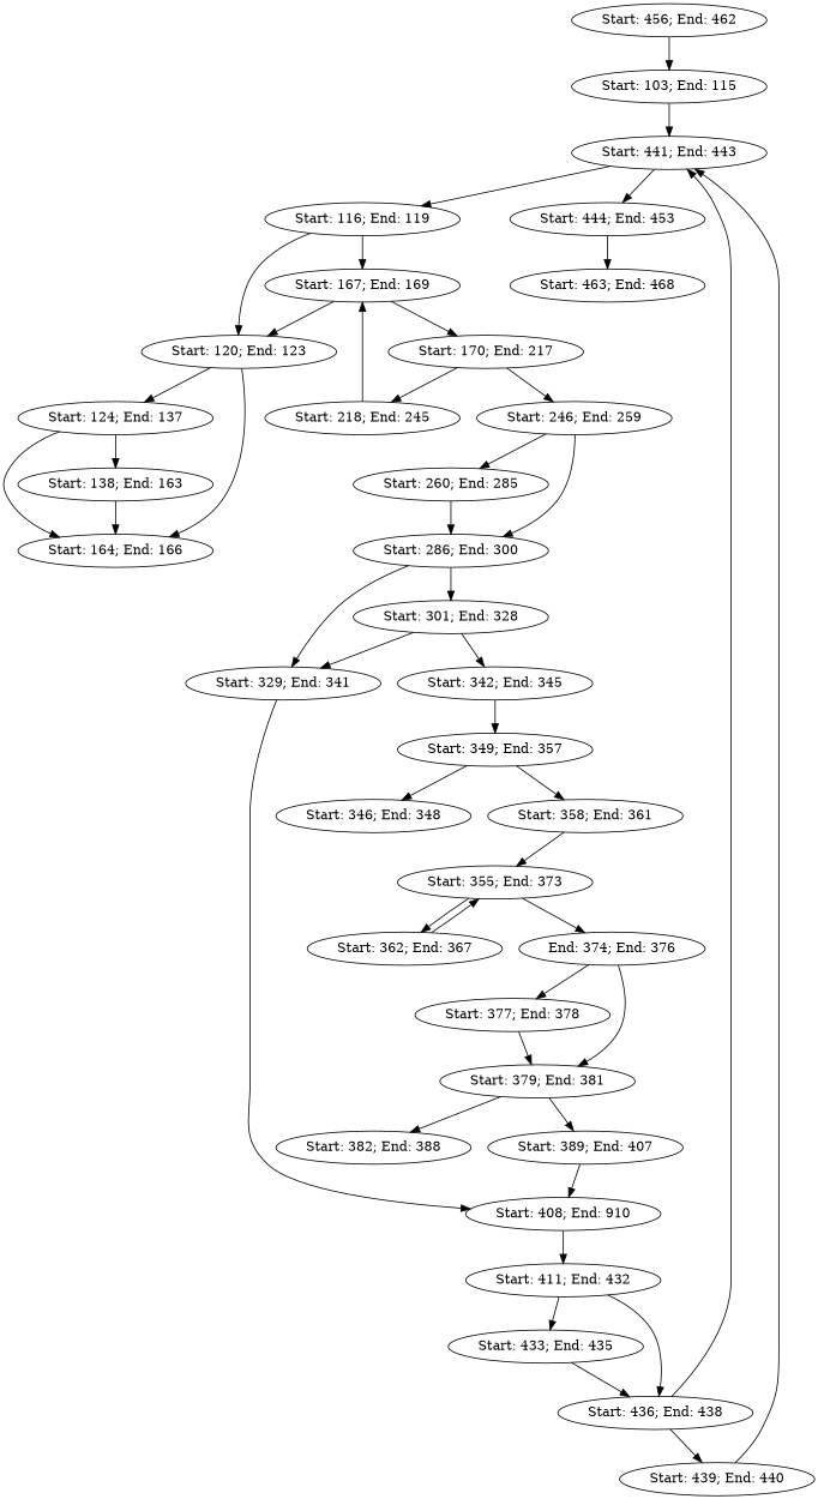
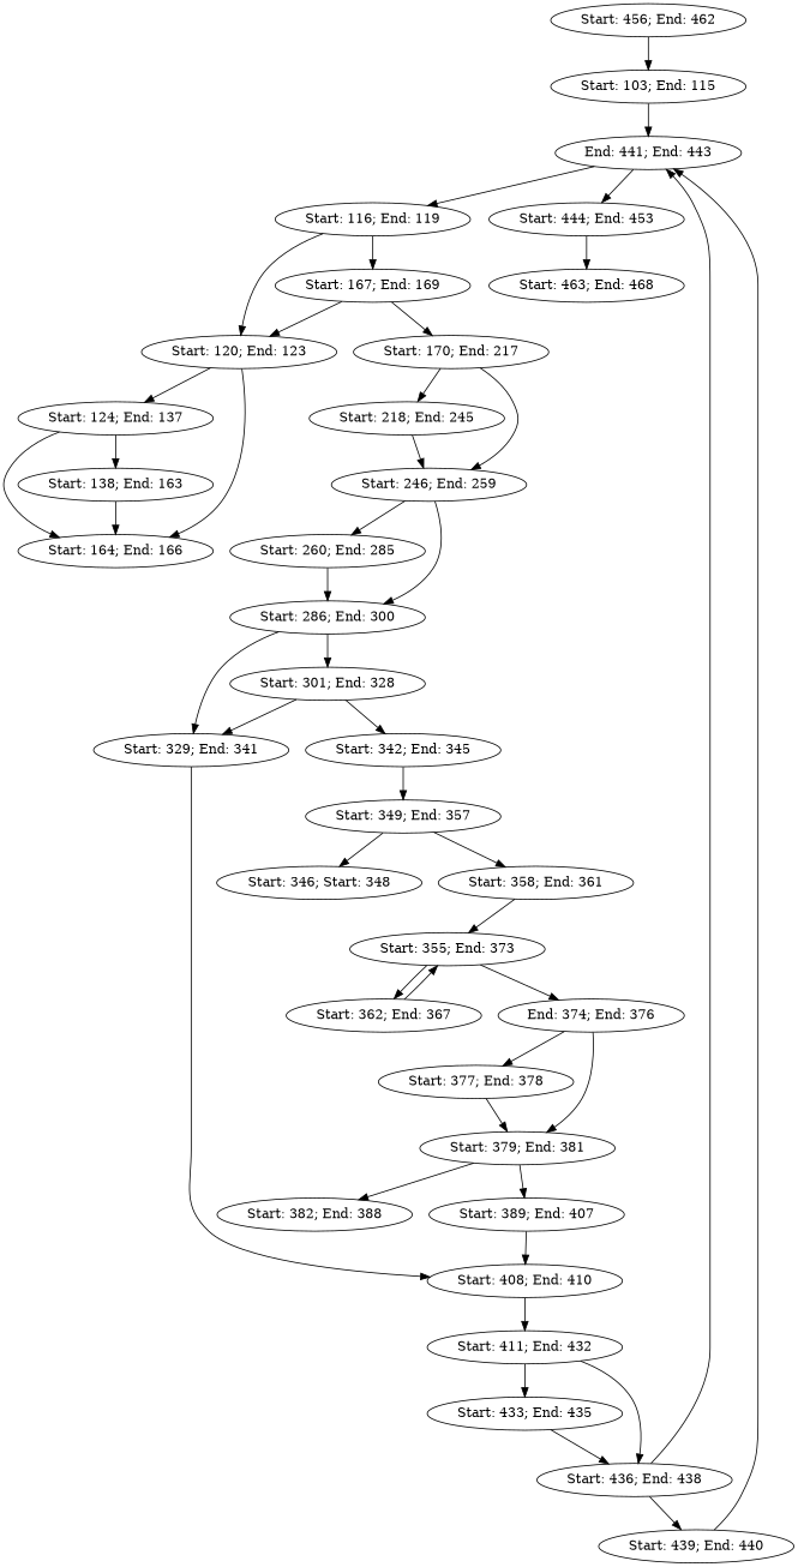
  strict digraph {
    n1 [block="Basic Block starting at line 456 with 7 instructions" label="Start: 456; End: 462"]
    n2 [block="Basic Block starting at line 103 with 13 instructions" label="Start: 103; End: 115"]
-   n3 [block="Basic Block starting at line 441 with 3 instructions" label="Start: 441; End: 443"]
+   n3 [block="Basic Block starting at line 441 with 3 instructions" label="End: 441; End: 443"]
    n4 [block="Basic Block starting at line 116 with 4 instructions" label="Start: 116; End: 119"]
    n5 [block="Basic Block starting at line 444 with 10 instructions" label="Start: 444; End: 453"]
    n6 [block="Basic Block starting at line 463 with 6 instructions" label="Start: 463; End: 468"]
    n7 [block="Basic Block starting at line 120 with 4 instructions" label="Start: 120; End: 123"]
    n8 [block="Basic Block starting at line 167 with 3 instructions" label="Start: 167; End: 169"]
    n9 [block="Basic Block starting at line 124 with 14 instructions" label="Start: 124; End: 137"]
    n10 [block="Basic Block starting at line 164 with 3 instructions" label="Start: 164; End: 166"]
    n11 [block="Basic Block starting at line 170 with 48 instructions" label="Start: 170; End: 217"]
    n12 [block="Basic Block starting at line 138 with 26 instructions" label="Start: 138; End: 163"]
    n13 [block="Basic Block starting at line 218 with 28 instructions" label="Start: 218; End: 245"]
    n14 [block="Basic Block starting at line 246 with 14 instructions" label="Start: 246; End: 259"]
    n15 [block="Basic Block starting at line 260 with 26 instructions" label="Start: 260; End: 285"]
    n16 [block="Basic Block starting at line 286 with 15 instructions" label="Start: 286; End: 300"]
    n17 [block="Basic Block starting at line 301 with 28 instructions" label="Start: 301; End: 328"]
    n18 [block="Basic Block starting at line 329 with 13 instructions" label="Start: 329; End: 341"]
    n19 [block="Basic Block starting at line 342 with 4 instructions" label="Start: 342; End: 345"]
-   n20 [block="Basic Block starting at line 408 with 3 instructions" label="Start: 408; End: 910"]
+   n20 [block="Basic Block starting at line 408 with 3 instructions" label="Start: 408; End: 410"]
    n21 [block="Basic Block starting at line 411 with 22 instructions" label="Start: 411; End: 432"]
    n22 [block="Basic Block starting at line 349 with 9 instructions" label="Start: 349; End: 357"]
    n23 [block="Basic Block starting at line 433 with 3 instructions" label="Start: 433; End: 435"]
    n24 [block="Basic Block starting at line 436 with 3 instructions" label="Start: 436; End: 438"]
-   n25 [block="Basic Block starting at line 346 with 3 instructions" label="Start: 346; End: 348"]
+   n25 [block="Basic Block starting at line 346 with 3 instructions" label="Start: 346; Start: 348"]
    n26 [block="Basic Block starting at line 358 with 4 instructions" label="Start: 358; End: 361"]
    n27 [block="Basic Block starting at line 365 with 9 instructions" label="Start: 355; End: 373"]
    n28 [block="Basic Block starting at line 362 with 3 instructions" label="Start: 362; End: 367"]
    n29 [block="Basic Block starting at line 374 with 3 instructions" label="End: 374; End: 376"]
    n30 [block="Basic Block starting at line 377 with 2 instructions" label="Start: 377; End: 378"]
    n31 [block="Basic Block starting at line 379 with 3 instructions" label="Start: 379; End: 381"]
    n32 [block="Basic Block starting at line 382 with 7 instructions" label="Start: 382; End: 388"]
    n33 [block="Basic Block starting at line 389 with 19 instructions" label="Start: 389; End: 407"]
    n34 [block="Basic Block starting at line 439 with 2 instructions" label="Start: 439; End: 440"]
    n1 -> n2
    n2 -> n3
    n3 -> n4
    n3 -> n5
    n4 -> n7
    n4 -> n8
    n5 -> n6
    n7 -> n9
    n7 -> n10
    n8 -> n7
    n8 -> n11
    n9 -> n10
    n9 -> n12
    n11 -> n13
    n11 -> n14
    n12 -> n10
-   n13 -> n8
+   n13 -> n14
    n14 -> n15
    n14 -> n16
    n15 -> n16
    n16 -> n17
    n16 -> n18
    n17 -> n18
    n17 -> n19
    n18 -> n20
    n19 -> n22
    n20 -> n21
    n21 -> n23
    n21 -> n24
    n22 -> n25
    n22 -> n26
    n23 -> n24
    n24 -> n3
    n24 -> n34
    n26 -> n27
    n27 -> n28
    n27 -> n29
    n28 -> n27
    n29 -> n30
    n29 -> n31
    n30 -> n31
    n31 -> n32
    n31 -> n33
    n33 -> n20
    n34 -> n3
  }
